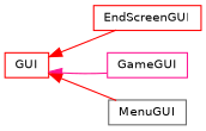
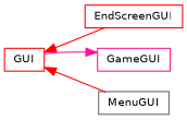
  digraph {
    rankdir=LR
    node [color=red fillcolor=white fontname=Helvetica fontsize=10 shape=record style=filled]
    edge [color=red dir=back fontname=Helvetica fontsize=10 labelfontname=Helvetica labelfontsize=10 style=solid]
    n1 [height=0.2 label=GUI width=0.4]
    n2 [height=0.2 label=EndScreenGUI width=0.4]
    n3 [color=deeppink height=0.2 label=GameGUI width=0.4]
    n4 [color=gray40 height=0.2 label=MenuGUI width=0.4]
    n1 -> n2
-   n1 -> n3 [color=deeppink]
+   n3 -> n1 [color=deeppink]
    n1 -> n4
  }
